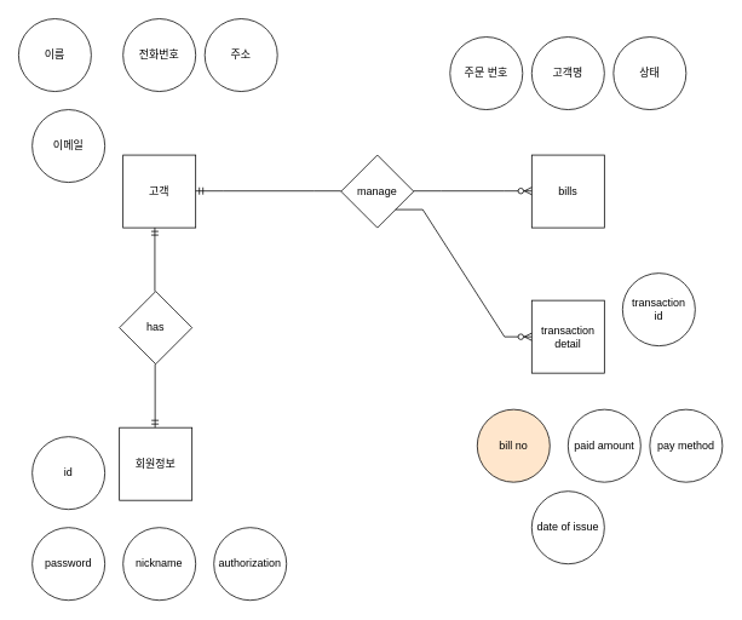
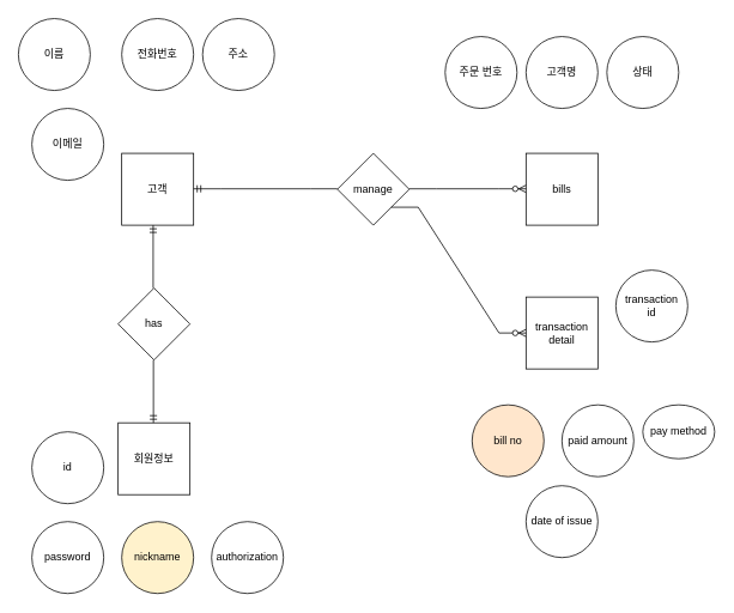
  <mxCell id="0" />
  <mxCell id="1" parent="0" />
  <mxCell id="2" value="고객" style="whiteSpace=wrap;html=1;aspect=fixed;" vertex="1" parent="1"><mxGeometry x="135" y="170" width="80" height="80" as="geometry" /></mxCell>
  <mxCell id="3" value="bills" style="whiteSpace=wrap;html=1;aspect=fixed;" vertex="1" parent="1"><mxGeometry x="585" y="170" width="80" height="80" as="geometry" /></mxCell>
  <mxCell id="4" value="transaction&lt;br&gt;detail" style="whiteSpace=wrap;html=1;aspect=fixed;" vertex="1" parent="1"><mxGeometry x="585" y="330" width="80" height="80" as="geometry" /></mxCell>
  <mxCell id="5" value="manage" style="rhombus;whiteSpace=wrap;html=1;" vertex="1" parent="1"><mxGeometry x="375" y="170" width="80" height="80" as="geometry" /></mxCell>
  <mxCell id="6" value="" style="edgeStyle=entityRelationEdgeStyle;fontSize=12;html=1;endArrow=none;rounded=0;startArrow=ERmandOne;startFill=0;endFill=0;" edge="1" parent="1"><mxGeometry width="100" height="100" relative="1" as="geometry"><mxPoint x="215" y="209.5" as="sourcePoint" /><mxPoint x="375" y="209.5" as="targetPoint" /></mxGeometry></mxCell>
  <mxCell id="7" value="" style="edgeStyle=entityRelationEdgeStyle;fontSize=12;html=1;endArrow=ERzeroToMany;startArrow=none;rounded=0;startFill=0;" edge="1" parent="1"><mxGeometry width="100" height="100" relative="1" as="geometry"><mxPoint x="455" y="209.5" as="sourcePoint" /><mxPoint x="585" y="209.5" as="targetPoint" /></mxGeometry></mxCell>
  <mxCell id="8" value="전화번호" style="ellipse;whiteSpace=wrap;html=1;aspect=fixed;" vertex="1" parent="1"><mxGeometry x="135" y="20" width="80" height="80" as="geometry" /></mxCell>
  <mxCell id="9" value="이름" style="ellipse;whiteSpace=wrap;html=1;aspect=fixed;" vertex="1" parent="1"><mxGeometry x="20" y="20" width="80" height="80" as="geometry" /></mxCell>
  <mxCell id="10" value="이메일" style="ellipse;whiteSpace=wrap;html=1;aspect=fixed;" vertex="1" parent="1"><mxGeometry x="35" y="120" width="80" height="80" as="geometry" /></mxCell>
  <mxCell id="11" value="주소" style="ellipse;whiteSpace=wrap;html=1;aspect=fixed;" vertex="1" parent="1"><mxGeometry x="225" y="20" width="80" height="80" as="geometry" /></mxCell>
  <mxCell id="12" value="has" style="rhombus;whiteSpace=wrap;html=1;" vertex="1" parent="1"><mxGeometry x="131" y="320" width="80" height="80" as="geometry" /></mxCell>
  <mxCell id="13" value="" style="endArrow=none;html=1;rounded=0;startArrow=ERmandOne;startFill=0;" edge="1" parent="1"><mxGeometry width="50" height="50" relative="1" as="geometry"><mxPoint x="170" y="250" as="sourcePoint" /><mxPoint x="170" y="320" as="targetPoint" /></mxGeometry></mxCell>
  <mxCell id="14" value="회원정보" style="whiteSpace=wrap;html=1;aspect=fixed;" vertex="1" parent="1"><mxGeometry x="131" y="470" width="80" height="80" as="geometry" /></mxCell>
  <mxCell id="15" value="" style="endArrow=ERmandOne;html=1;rounded=0;startArrow=none;startFill=0;endFill=0;" edge="1" parent="1"><mxGeometry width="50" height="50" relative="1" as="geometry"><mxPoint x="170.29" y="400" as="sourcePoint" /><mxPoint x="170.29" y="470" as="targetPoint" /></mxGeometry></mxCell>
  <mxCell id="16" value="id" style="ellipse;whiteSpace=wrap;html=1;aspect=fixed;" vertex="1" parent="1"><mxGeometry x="35" y="480" width="80" height="80" as="geometry" /></mxCell>
  <mxCell id="17" value="password" style="ellipse;whiteSpace=wrap;html=1;aspect=fixed;" vertex="1" parent="1"><mxGeometry x="35" y="580" width="80" height="80" as="geometry" /></mxCell>
- <mxCell id="18" value="nickname" style="ellipse;whiteSpace=wrap;html=1;aspect=fixed;" vertex="1" parent="1"><mxGeometry x="135" y="580" width="80" height="80" as="geometry" /></mxCell>
+ <mxCell id="18" value="nickname" style="ellipse;whiteSpace=wrap;html=1;aspect=fixed;fillColor=#fff2cc;" vertex="1" parent="1"><mxGeometry x="135" y="580" width="80" height="80" as="geometry" /></mxCell>
  <mxCell id="19" value="authorization" style="ellipse;whiteSpace=wrap;html=1;aspect=fixed;" vertex="1" parent="1"><mxGeometry x="235" y="580" width="80" height="80" as="geometry" /></mxCell>
  <mxCell id="20" value="고객명" style="ellipse;whiteSpace=wrap;html=1;aspect=fixed;" vertex="1" parent="1"><mxGeometry x="585" y="40" width="80" height="80" as="geometry" /></mxCell>
  <mxCell id="21" value="상태" style="ellipse;whiteSpace=wrap;html=1;aspect=fixed;" vertex="1" parent="1"><mxGeometry x="675" y="40" width="80" height="80" as="geometry" /></mxCell>
  <mxCell id="22" value="주문 번호" style="ellipse;whiteSpace=wrap;html=1;aspect=fixed;" vertex="1" parent="1"><mxGeometry x="495" y="40" width="80" height="80" as="geometry" /></mxCell>
  <mxCell id="23" value="" style="edgeStyle=entityRelationEdgeStyle;fontSize=12;html=1;endArrow=ERzeroToMany;startArrow=none;rounded=0;startFill=0;entryX=0;entryY=0.5;entryDx=0;entryDy=0;" edge="1" parent="1" target="4"><mxGeometry width="100" height="100" relative="1" as="geometry"><mxPoint x="435" y="230" as="sourcePoint" /><mxPoint x="555" y="230" as="targetPoint" /></mxGeometry></mxCell>
  <mxCell id="24" value="transaction&lt;br&gt;id" style="ellipse;whiteSpace=wrap;html=1;aspect=fixed;" vertex="1" parent="1"><mxGeometry x="685" y="300" width="80" height="80" as="geometry" /></mxCell>
  <mxCell id="25" value="bill no" style="ellipse;whiteSpace=wrap;html=1;aspect=fixed;fillColor=#ffe6cc;" vertex="1" parent="1"><mxGeometry x="525" y="450" width="80" height="80" as="geometry" /></mxCell>
  <mxCell id="26" value="paid amount" style="ellipse;whiteSpace=wrap;html=1;aspect=fixed;" vertex="1" parent="1"><mxGeometry x="625" y="450" width="80" height="80" as="geometry" /></mxCell>
- <mxCell id="27" value="pay method" style="ellipse;whiteSpace=wrap;html=1;aspect=fixed;" vertex="1" parent="1"><mxGeometry x="715" y="450" width="80" height="80" as="geometry" /></mxCell>
+ <mxCell id="27" value="pay method" style="ellipse;whiteSpace=wrap;html=1;aspect=fixed;" vertex="1" parent="1"><mxGeometry x="715" y="450" width="80" height="60" as="geometry" /></mxCell>
  <mxCell id="28" value="date of issue" style="ellipse;whiteSpace=wrap;html=1;aspect=fixed;" vertex="1" parent="1"><mxGeometry x="585" y="540" width="80" height="80" as="geometry" /></mxCell>
